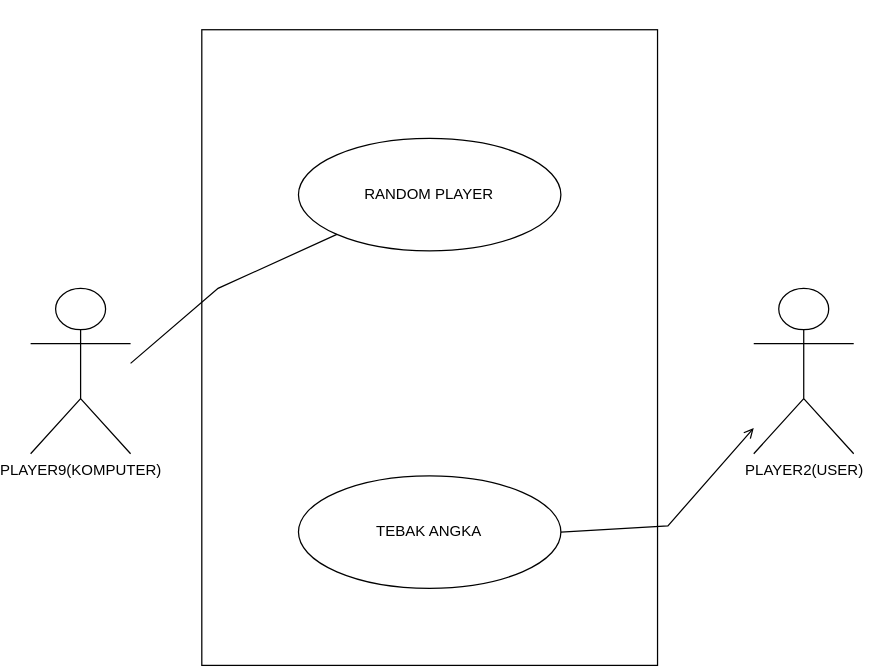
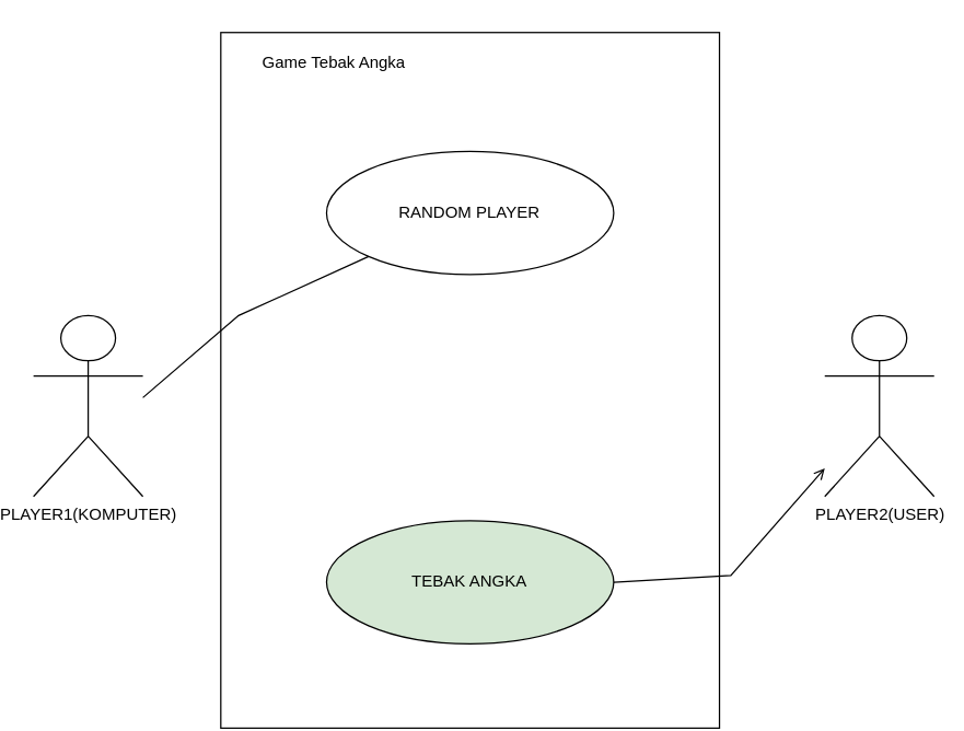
  <mxCell id="0" />
  <mxCell id="1" parent="0" />
  <mxCell id="2" value="" style="rounded=0;whiteSpace=wrap;html=1;rotation=-90;" vertex="1" parent="1"><mxGeometry x="85" y="95" width="508.67" height="364.69" as="geometry" /></mxCell>
  <mxCell id="3" value="PLAYER2(USER)" style="shape=umlActor;verticalLabelPosition=bottom;verticalAlign=top;html=1;outlineConnect=0;fillColor=none;" vertex="1" parent="1"><mxGeometry x="598.67" y="230" width="80" height="132.35" as="geometry" /></mxCell>
  <mxCell id="4" value="RANDOM PLAYER" style="ellipse;whiteSpace=wrap;html=1;" vertex="1" parent="1"><mxGeometry x="234.34" y="110" width="210" height="90" as="geometry" /></mxCell>
- <mxCell id="5" value="TEBAK ANGKA" style="ellipse;whiteSpace=wrap;html=1;" vertex="1" parent="1"><mxGeometry x="234.34" y="380" width="210" height="90" as="geometry" /></mxCell>
- <mxCell id="7" value="PLAYER9(KOMPUTER)" style="shape=umlActor;verticalLabelPosition=bottom;verticalAlign=top;html=1;outlineConnect=0;fillColor=none;" vertex="1" parent="1"><mxGeometry x="20" y="230" width="80" height="132.35" as="geometry" /></mxCell>
+ <mxCell id="5" value="TEBAK ANGKA" style="ellipse;whiteSpace=wrap;html=1;fillColor=#d5e8d4;" vertex="1" parent="1"><mxGeometry x="234.34" y="380" width="210" height="90" as="geometry" /></mxCell>
+ <mxCell id="6" value="Game Tebak Angka" style="text;html=1;strokeColor=none;fillColor=none;align=center;verticalAlign=middle;whiteSpace=wrap;rounded=0;" vertex="1" parent="1"><mxGeometry x="160" y="20" width="160" height="50" as="geometry" /></mxCell>
+ <mxCell id="7" value="PLAYER1(KOMPUTER)" style="shape=umlActor;verticalLabelPosition=bottom;verticalAlign=top;html=1;outlineConnect=0;fillColor=none;" vertex="1" parent="1"><mxGeometry x="20" y="230" width="80" height="132.35" as="geometry" /></mxCell>
  <mxCell id="8" value="" style="endArrow=none;html=1;rounded=0;entryX=0;entryY=1;entryDx=0;entryDy=0;" edge="1" parent="1" target="4"><mxGeometry width="50" height="50" relative="1" as="geometry"><mxPoint x="100" y="290" as="sourcePoint" /><mxPoint x="320" y="230" as="targetPoint" /><Array as="points"><mxPoint x="100" y="290" /><mxPoint x="170" y="230" /></Array></mxGeometry></mxCell>
  <mxCell id="9" value="" style="endArrow=open;html=1;rounded=0;exitX=1;exitY=0.5;exitDx=0;exitDy=0;" edge="1" parent="1" source="5" target="3"><mxGeometry width="50" height="50" relative="1" as="geometry"><mxPoint x="460.34" y="393" as="sourcePoint" /><mxPoint x="641.34" y="320" as="targetPoint" /><Array as="points"><mxPoint x="530" y="420" /></Array></mxGeometry></mxCell>
